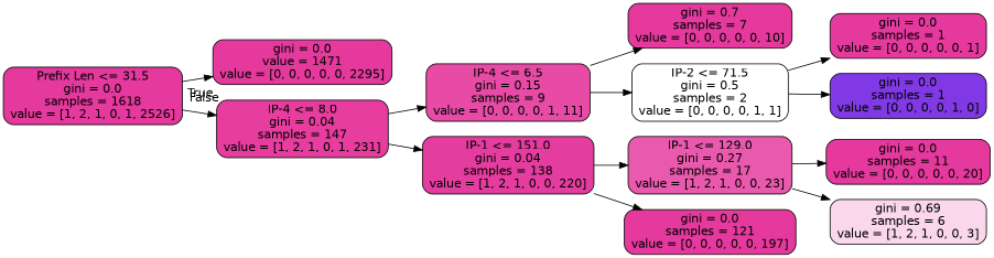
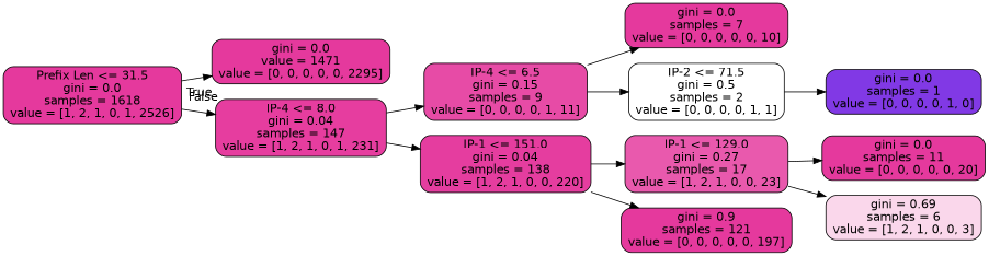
  digraph {
    rankdir=LR
    node [color=black fillcolor="#e5399d" fontname=helvetica shape=box style="filled, rounded"]
    edge [fontname=helvetica]
    n1 [label="Prefix Len <= 31.5\ngini = 0.0\nsamples = 1618\nvalue = [1, 2, 1, 0, 1, 2526]"]
    n2 [label="gini = 0.0\nvalue = 1471\nvalue = [0, 0, 0, 0, 0, 2295]"]
    n3 [fillcolor="#e63d9f" label="IP-4 <= 8.0\ngini = 0.04\nsamples = 147\nvalue = [1, 2, 1, 0, 1, 231]"]
    n4 [fillcolor="#e74ba6" label="IP-4 <= 6.5\ngini = 0.15\nsamples = 9\nvalue = [0, 0, 0, 0, 1, 11]"]
    n5 [fillcolor="#e53d9f" label="IP-1 <= 151.0\ngini = 0.04\nsamples = 138\nvalue = [1, 2, 1, 0, 0, 220]"]
-   n6 [label="gini = 0.7\nsamples = 7\nvalue = [0, 0, 0, 0, 0, 10]"]
+   n6 [label="gini = 0.0\nsamples = 7\nvalue = [0, 0, 0, 0, 0, 10]"]
    n7 [fillcolor="#ffffff" label="IP-2 <= 71.5\ngini = 0.5\nsamples = 2\nvalue = [0, 0, 0, 0, 1, 1]"]
    n8 [fillcolor="#e959ad" label="IP-1 <= 129.0\ngini = 0.27\nsamples = 17\nvalue = [1, 2, 1, 0, 0, 23]"]
-   n9 [label="gini = 0.0\nsamples = 121\nvalue = [0, 0, 0, 0, 0, 197]"]
-   n10 [label="gini = 0.0\nsamples = 1\nvalue = [0, 0, 0, 0, 0, 1]"]
+   n9 [label="gini = 0.9\nsamples = 121\nvalue = [0, 0, 0, 0, 0, 197]"]
    n11 [fillcolor="#8139e5" label="gini = 0.0\nsamples = 1\nvalue = [0, 0, 0, 0, 1, 0]"]
    n12 [label="gini = 0.0\nsamples = 11\nvalue = [0, 0, 0, 0, 0, 20]"]
    n13 [fillcolor="#fad7eb" label="gini = 0.69\nsamples = 6\nvalue = [1, 2, 1, 0, 0, 3]"]
    n1 -> n2 [headlabel=True labelangle=45 labeldistance=2.5]
    n1 -> n3 [headlabel=False labelangle=-45 labeldistance=2.5]
    n3 -> n4
    n3 -> n5
    n4 -> n6
    n4 -> n7
    n5 -> n8
    n5 -> n9
-   n7 -> n10
    n7 -> n11
    n8 -> n12
    n8 -> n13
  }
